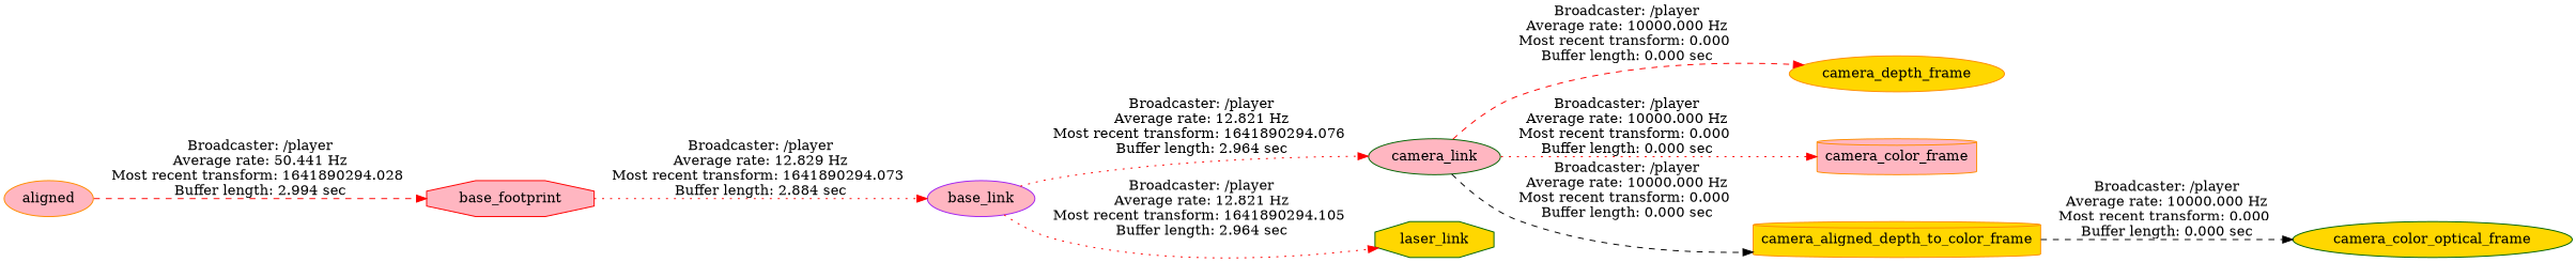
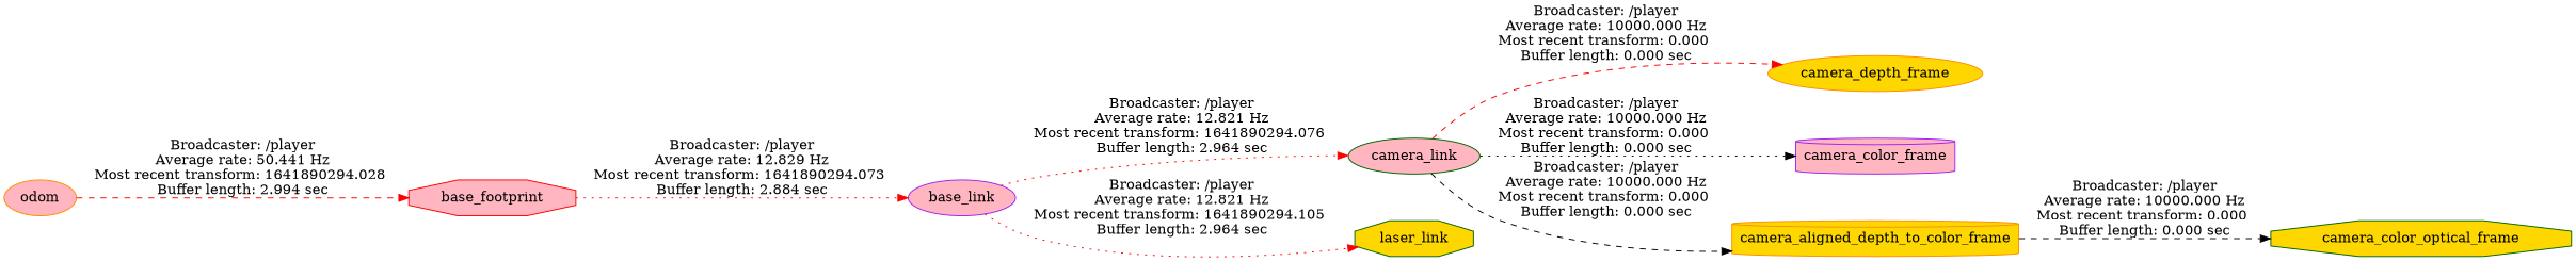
  digraph {
    rankdir=LR
    node [color=darkgreen fillcolor=lightpink shape=ellipse style=filled]
    edge [color=red style=dotted]
    base_link [color=purple]
    camera_link
    laser_link [fillcolor=gold shape=octagon]
    camera_depth_frame [color=darkorange fillcolor=gold]
-   camera_color_frame [color=darkorange shape=cylinder]
+   camera_color_frame [color=purple shape=cylinder]
    camera_aligned_depth_to_color_frame [color=darkorange fillcolor=gold shape=cylinder]
-   camera_color_optical_frame [fillcolor=gold]
+   camera_color_optical_frame [fillcolor=gold shape=octagon]
    base_footprint [color=red shape=octagon]
-   odom [color=darkorange label=aligned]
+   odom [color=darkorange]
    base_link -> camera_link [label="Broadcaster: /player\nAverage rate: 12.821 Hz\nMost recent transform: 1641890294.076 \nBuffer length: 2.964 sec\n"]
    base_link -> laser_link [label="Broadcaster: /player\nAverage rate: 12.821 Hz\nMost recent transform: 1641890294.105 \nBuffer length: 2.964 sec\n"]
    camera_link -> camera_depth_frame [label="Broadcaster: /player\nAverage rate: 10000.000 Hz\nMost recent transform: 0.000 \nBuffer length: 0.000 sec\n" style=dashed]
-   camera_link -> camera_color_frame [label="Broadcaster: /player\nAverage rate: 10000.000 Hz\nMost recent transform: 0.000 \nBuffer length: 0.000 sec\n"]
+   camera_link -> camera_color_frame [color=black label="Broadcaster: /player\nAverage rate: 10000.000 Hz\nMost recent transform: 0.000 \nBuffer length: 0.000 sec\n"]
    camera_link -> camera_aligned_depth_to_color_frame [color=black label="Broadcaster: /player\nAverage rate: 10000.000 Hz\nMost recent transform: 0.000 \nBuffer length: 0.000 sec\n" style=dashed]
    camera_aligned_depth_to_color_frame -> camera_color_optical_frame [color=black label="Broadcaster: /player\nAverage rate: 10000.000 Hz\nMost recent transform: 0.000 \nBuffer length: 0.000 sec\n" style=dashed]
    base_footprint -> base_link [label="Broadcaster: /player\nAverage rate: 12.829 Hz\nMost recent transform: 1641890294.073 \nBuffer length: 2.884 sec\n"]
    odom -> base_footprint [label="Broadcaster: /player\nAverage rate: 50.441 Hz\nMost recent transform: 1641890294.028 \nBuffer length: 2.994 sec\n" style=dashed]
  }
